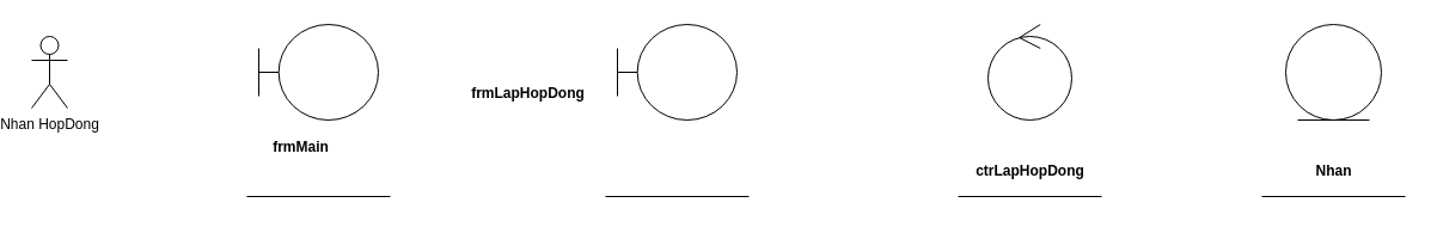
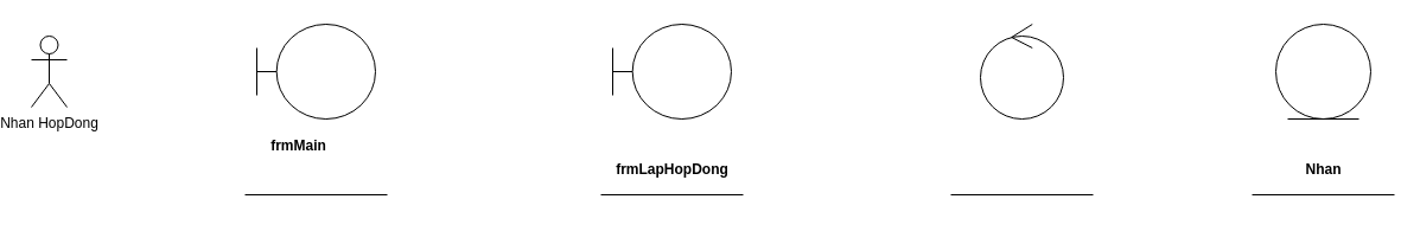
  <mxCell id="0" />
  <mxCell id="1" parent="0" />
  <mxCell id="2" value="" style="shape=umlBoundary;whiteSpace=wrap;html=1;" vertex="1" parent="1"><mxGeometry x="510" y="20" width="100" height="80" as="geometry" /></mxCell>
  <mxCell id="3" value="Nhan HopDong" style="shape=umlActor;verticalLabelPosition=bottom;verticalAlign=top;html=1;" vertex="1" parent="1"><mxGeometry x="20" y="30" width="30" height="60" as="geometry" /></mxCell>
  <mxCell id="4" value="" style="ellipse;shape=umlControl;whiteSpace=wrap;html=1;" vertex="1" parent="1"><mxGeometry x="820" y="20" width="70" height="80" as="geometry" /></mxCell>
  <mxCell id="5" value="" style="ellipse;shape=umlEntity;whiteSpace=wrap;html=1;" vertex="1" parent="1"><mxGeometry x="1069" y="20" width="80" height="80" as="geometry" /></mxCell>
- <mxCell id="6" value="frmLapHopDong" style="text;align=center;fontStyle=1;verticalAlign=middle;spacingLeft=3;spacingRight=3;strokeColor=none;rotatable=0;points=[[0,0.5],[1,0.5]];portConstraint=eastwest;html=1;" vertex="1" parent="1"><mxGeometry x="395" y="65" width="80" height="26" as="geometry" /></mxCell>
- <mxCell id="7" value="ctrLapHopDong" style="text;align=center;fontStyle=1;verticalAlign=middle;spacingLeft=3;spacingRight=3;strokeColor=none;rotatable=0;points=[[0,0.5],[1,0.5]];portConstraint=eastwest;html=1;" vertex="1" parent="1"><mxGeometry x="815" y="130" width="80" height="26" as="geometry" /></mxCell>
+ <mxCell id="6" value="frmLapHopDong" style="text;align=center;fontStyle=1;verticalAlign=middle;spacingLeft=3;spacingRight=3;strokeColor=none;rotatable=0;points=[[0,0.5],[1,0.5]];portConstraint=eastwest;html=1;" vertex="1" parent="1"><mxGeometry x="520" y="130" width="80" height="26" as="geometry" /></mxCell>
  <mxCell id="8" value="Nhan" style="text;align=center;fontStyle=1;verticalAlign=middle;spacingLeft=3;spacingRight=3;strokeColor=none;rotatable=0;points=[[0,0.5],[1,0.5]];portConstraint=eastwest;html=1;" vertex="1" parent="1"><mxGeometry x="1069" y="130" width="80" height="26" as="geometry" /></mxCell>
  <mxCell id="9" value="" style="line;strokeWidth=1;fillColor=none;align=left;verticalAlign=middle;spacingTop=-1;spacingLeft=3;spacingRight=3;rotatable=0;labelPosition=right;points=[];portConstraint=eastwest;strokeColor=inherit;" vertex="1" parent="1"><mxGeometry x="500" y="160" width="120" height="8" as="geometry" /></mxCell>
  <mxCell id="10" value="" style="line;strokeWidth=1;fillColor=none;align=left;verticalAlign=middle;spacingTop=-1;spacingLeft=3;spacingRight=3;rotatable=0;labelPosition=right;points=[];portConstraint=eastwest;strokeColor=inherit;" vertex="1" parent="1"><mxGeometry x="795" y="160" width="120" height="8" as="geometry" /></mxCell>
  <mxCell id="11" value="" style="line;strokeWidth=1;fillColor=none;align=left;verticalAlign=middle;spacingTop=-1;spacingLeft=3;spacingRight=3;rotatable=0;labelPosition=right;points=[];portConstraint=eastwest;strokeColor=inherit;" vertex="1" parent="1"><mxGeometry x="1049" y="160" width="120" height="8" as="geometry" /></mxCell>
  <mxCell id="12" value="" style="shape=umlBoundary;whiteSpace=wrap;html=1;" vertex="1" parent="1"><mxGeometry x="210" y="20" width="100" height="80" as="geometry" /></mxCell>
  <mxCell id="13" value="frmMain" style="text;align=center;fontStyle=1;verticalAlign=middle;spacingLeft=3;spacingRight=3;strokeColor=none;rotatable=0;points=[[0,0.5],[1,0.5]];portConstraint=eastwest;html=1;" vertex="1" parent="1"><mxGeometry x="205" y="110" width="80" height="26" as="geometry" /></mxCell>
  <mxCell id="14" value="" style="line;strokeWidth=1;fillColor=none;align=left;verticalAlign=middle;spacingTop=-1;spacingLeft=3;spacingRight=3;rotatable=0;labelPosition=right;points=[];portConstraint=eastwest;strokeColor=inherit;" vertex="1" parent="1"><mxGeometry x="200" y="160" width="120" height="8" as="geometry" /></mxCell>
